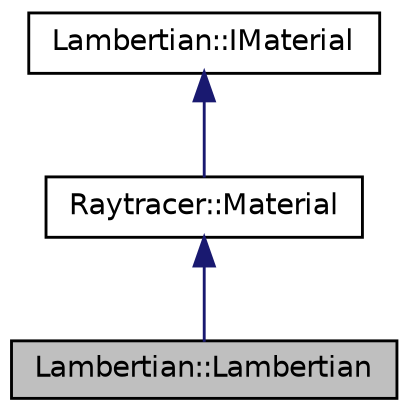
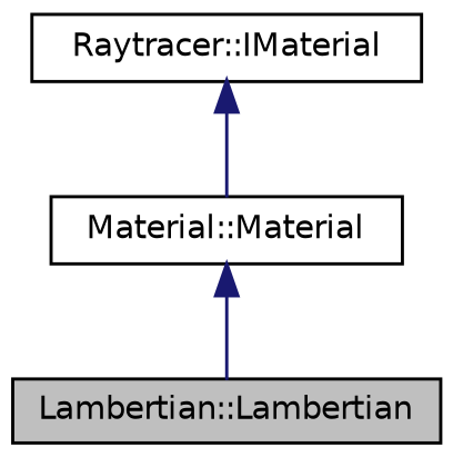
  digraph {
    node [color=black fillcolor=white fontname=Helvetica fontsize=10 shape=record style=filled]
    edge [color=midnightblue dir=back fontname=Helvetica fontsize=10 labelfontname=Helvetica labelfontsize=10 style=solid]
    n1 [fillcolor=grey75 fontcolor=black height=0.2 label="Lambertian::Lambertian" width=0.4]
-   n2 [height=0.2 label="Raytracer::Material" width=0.4]
-   n3 [height=0.2 label="Lambertian::IMaterial" width=0.4]
+   n2 [height=0.2 label="Material::Material" width=0.4]
+   n3 [height=0.2 label="Raytracer::IMaterial" width=0.4]
    n2 -> n1
    n3 -> n2
  }
